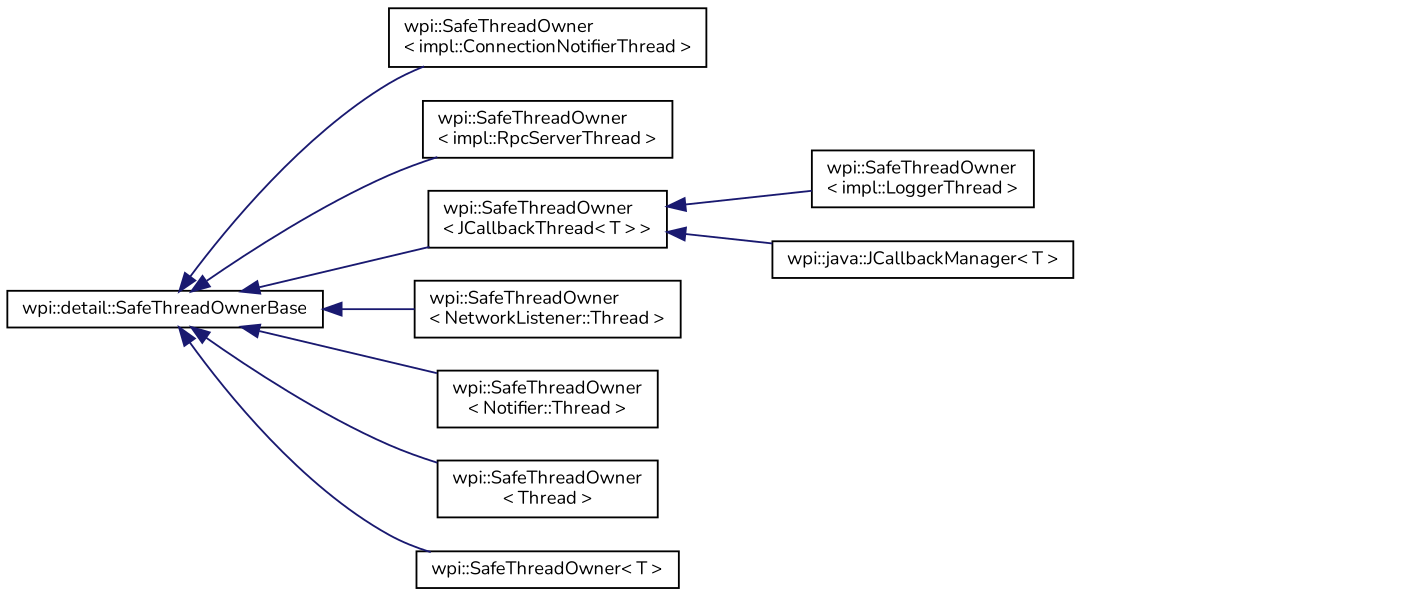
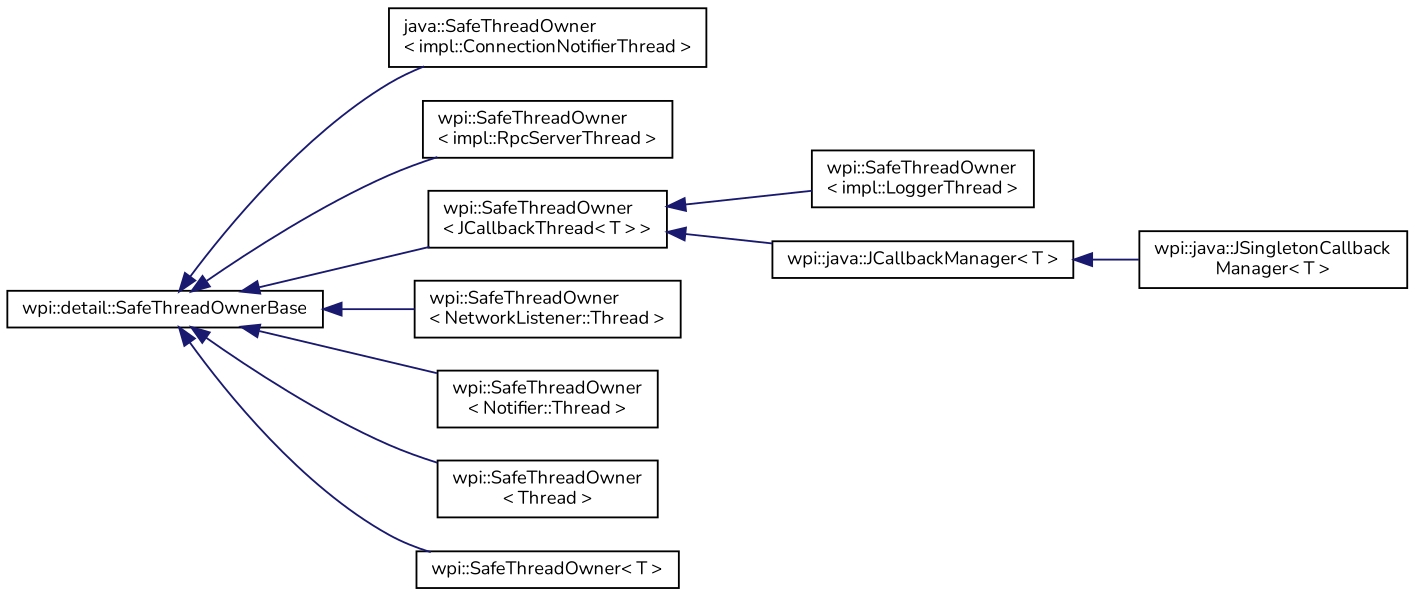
  digraph {
    fontname=Nunito
    rankdir=LR
    node [color=black fillcolor=white fontname=Nunito fontsize=10 shape=record style=filled]
    edge [color=midnightblue dir=back fontname=Nunito fontsize=10 labelfontname=Helvetica labelfontsize=10 style=solid]
    n1 [height=0.2 label="wpi::detail::SafeThreadOwnerBase" width=0.4]
-   n2 [height=0.2 label="wpi::SafeThreadOwner\l\< impl::ConnectionNotifierThread \>" width=0.4]
+   n2 [height=0.2 label="java::SafeThreadOwner\l\< impl::ConnectionNotifierThread \>" width=0.4]
    n3 [height=0.2 label="wpi::SafeThreadOwner\l\< impl::RpcServerThread \>" width=0.4]
    n4 [height=0.2 label="wpi::SafeThreadOwner\l\< JCallbackThread\< T \> \>" width=0.4]
    n5 [height=0.2 label="wpi::SafeThreadOwner\l\< NetworkListener::Thread \>" width=0.4]
    n6 [height=0.2 label="wpi::SafeThreadOwner\l\< Notifier::Thread \>" width=0.4]
    n7 [height=0.2 label="wpi::SafeThreadOwner\l\< Thread \>" width=0.4]
    n8 [height=0.2 label="wpi::SafeThreadOwner\< T \>" width=0.4]
    n9 [height=0.2 label="wpi::SafeThreadOwner\l\< impl::LoggerThread \>" width=0.4]
    n10 [height=0.2 label="wpi::java::JCallbackManager\< T \>" width=0.4]
+   n11 [height=0.2 label="wpi::java::JSingletonCallback\lManager\< T \>" width=0.4]
    n1 -> n2
    n1 -> n3
    n1 -> n4
    n1 -> n5
    n1 -> n6
    n1 -> n7
    n1 -> n8
    n4 -> n9
    n4 -> n10
+   n10 -> n11
  }
